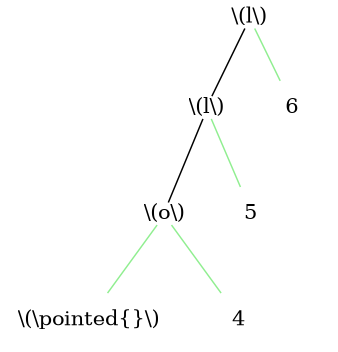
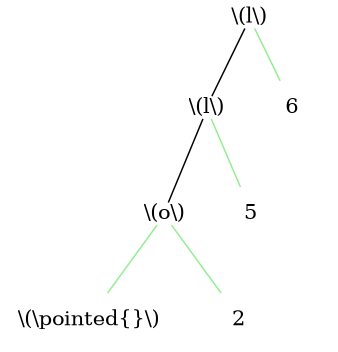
  graph {
    node [shape=none]
    edge [color=lightgreen]
    n1 [label="\\(l\\)" shape=plain]
    n2 [label="\\(l\\)" shape=plain]
    6
    n4 [label="\\(o\\)" shape=plain]
    5
    n6 [label="\\(\\pointed{}\\)"]
-   4
+   4 [label=2]
    n1 -- n2 [color=""]
    n1 -- 6
    n2 -- n4 [color=""]
    n2 -- 5
    n4 -- n6
    n4 -- 4
  }
